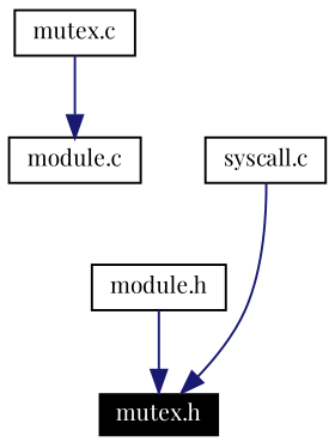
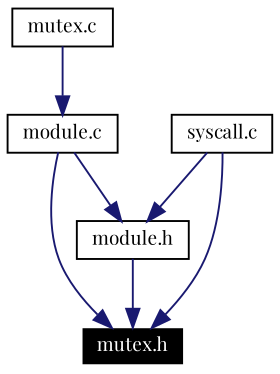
  digraph {
    fontname="Playfair Display"
    node [color=black fontname="Playfair Display" fontsize=10 shape=record]
    edge [color=midnightblue fontname="Playfair Display" fontsize=10 labelfontname=Helvetica labelfontsize=10 style=solid]
    n1 [color=white fillcolor=black fontcolor=white height=0.2 label="mutex.h" style=filled width=0.4]
    n2 [height=0.2 label="module.h" width=0.4]
    n3 [height=0.2 label="module.c" width=0.4]
    n4 [height=0.2 label="syscall.c" width=0.4]
    n5 [height=0.2 label="mutex.c" width=0.4]
    n2 -> n1
+   n3 -> n1
+   n3 -> n2
    n4 -> n1
+   n4 -> n2
    n5 -> n3
  }
